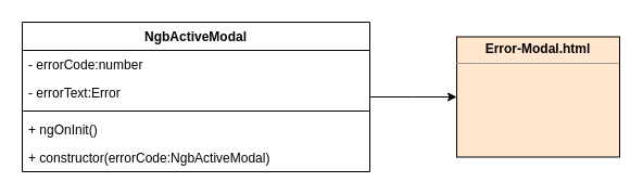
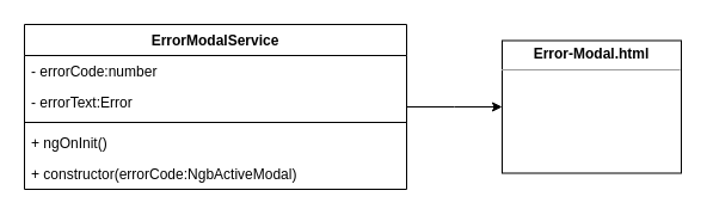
  <mxCell id="0" />
  <mxCell id="1" parent="0" />
  <mxCell id="2" value="" style="edgeStyle=orthogonalEdgeStyle;rounded=0;orthogonalLoop=1;jettySize=auto;html=1;" edge="1" parent="1" source="3"><mxGeometry relative="1" as="geometry"><mxPoint x="420" y="89" as="targetPoint" /></mxGeometry></mxCell>
- <mxCell id="3" value="NgbActiveModal" style="swimlane;fontStyle=1;align=center;verticalAlign=top;childLayout=stackLayout;horizontal=1;startSize=26;horizontalStack=0;resizeParent=1;resizeParentMax=0;resizeLast=0;collapsible=1;marginBottom=0;" vertex="1" parent="1"><mxGeometry x="20" y="20" width="320" height="138" as="geometry" /></mxCell>
+ <mxCell id="3" value="ErrorModalService" style="swimlane;fontStyle=1;align=center;verticalAlign=top;childLayout=stackLayout;horizontal=1;startSize=26;horizontalStack=0;resizeParent=1;resizeParentMax=0;resizeLast=0;collapsible=1;marginBottom=0;" vertex="1" parent="1"><mxGeometry x="20" y="20" width="320" height="138" as="geometry" /></mxCell>
  <mxCell id="4" value="- errorCode:number&#10;&#10;" style="text;strokeColor=none;fillColor=none;align=left;verticalAlign=top;spacingLeft=4;spacingRight=4;overflow=hidden;rotatable=0;points=[[0,0.5],[1,0.5]];portConstraint=eastwest;" vertex="1" parent="3"><mxGeometry y="26" width="320" height="26" as="geometry" /></mxCell>
  <mxCell id="5" value="- errorText:Error&#10;&#10;" style="text;strokeColor=none;fillColor=none;align=left;verticalAlign=top;spacingLeft=4;spacingRight=4;overflow=hidden;rotatable=0;points=[[0,0.5],[1,0.5]];portConstraint=eastwest;" vertex="1" parent="3"><mxGeometry y="52" width="320" height="26" as="geometry" /></mxCell>
  <mxCell id="6" value="" style="line;strokeWidth=1;fillColor=none;align=left;verticalAlign=middle;spacingTop=-1;spacingLeft=3;spacingRight=3;rotatable=0;labelPosition=right;points=[];portConstraint=eastwest;" vertex="1" parent="3"><mxGeometry y="78" width="320" height="8" as="geometry" /></mxCell>
  <mxCell id="7" value="+ ngOnInit()" style="text;strokeColor=none;fillColor=none;align=left;verticalAlign=top;spacingLeft=4;spacingRight=4;overflow=hidden;rotatable=0;points=[[0,0.5],[1,0.5]];portConstraint=eastwest;" vertex="1" parent="3"><mxGeometry y="86" width="320" height="26" as="geometry" /></mxCell>
  <mxCell id="8" value="+ constructor(errorCode:NgbActiveModal)&#10;" style="text;strokeColor=none;fillColor=none;align=left;verticalAlign=top;spacingLeft=4;spacingRight=4;overflow=hidden;rotatable=0;points=[[0,0.5],[1,0.5]];portConstraint=eastwest;" vertex="1" parent="3"><mxGeometry y="112" width="320" height="26" as="geometry" /></mxCell>
- <mxCell id="9" value="&lt;p style=&quot;margin: 0px ; margin-top: 4px ; text-align: center&quot;&gt;&lt;b&gt;Error-Modal.html&lt;/b&gt;&lt;/p&gt;&lt;hr size=&quot;1&quot;&gt;&lt;p style=&quot;margin: 0px ; margin-left: 4px&quot;&gt;&lt;/p&gt;&lt;p style=&quot;margin: 0px ; margin-left: 4px&quot;&gt;&lt;br&gt;&lt;/p&gt;" style="verticalAlign=top;align=left;overflow=fill;fontSize=12;fontFamily=Helvetica;html=1;fillColor=#ffe6cc;" vertex="1" parent="1"><mxGeometry x="420" y="33.5" width="150" height="111" as="geometry" /></mxCell>
+ <mxCell id="9" value="&lt;p style=&quot;margin: 0px ; margin-top: 4px ; text-align: center&quot;&gt;&lt;b&gt;Error-Modal.html&lt;/b&gt;&lt;/p&gt;&lt;hr size=&quot;1&quot;&gt;&lt;p style=&quot;margin: 0px ; margin-left: 4px&quot;&gt;&lt;/p&gt;&lt;p style=&quot;margin: 0px ; margin-left: 4px&quot;&gt;&lt;br&gt;&lt;/p&gt;" style="verticalAlign=top;align=left;overflow=fill;fontSize=12;fontFamily=Helvetica;html=1;" vertex="1" parent="1"><mxGeometry x="420" y="33.5" width="150" height="111" as="geometry" /></mxCell>
